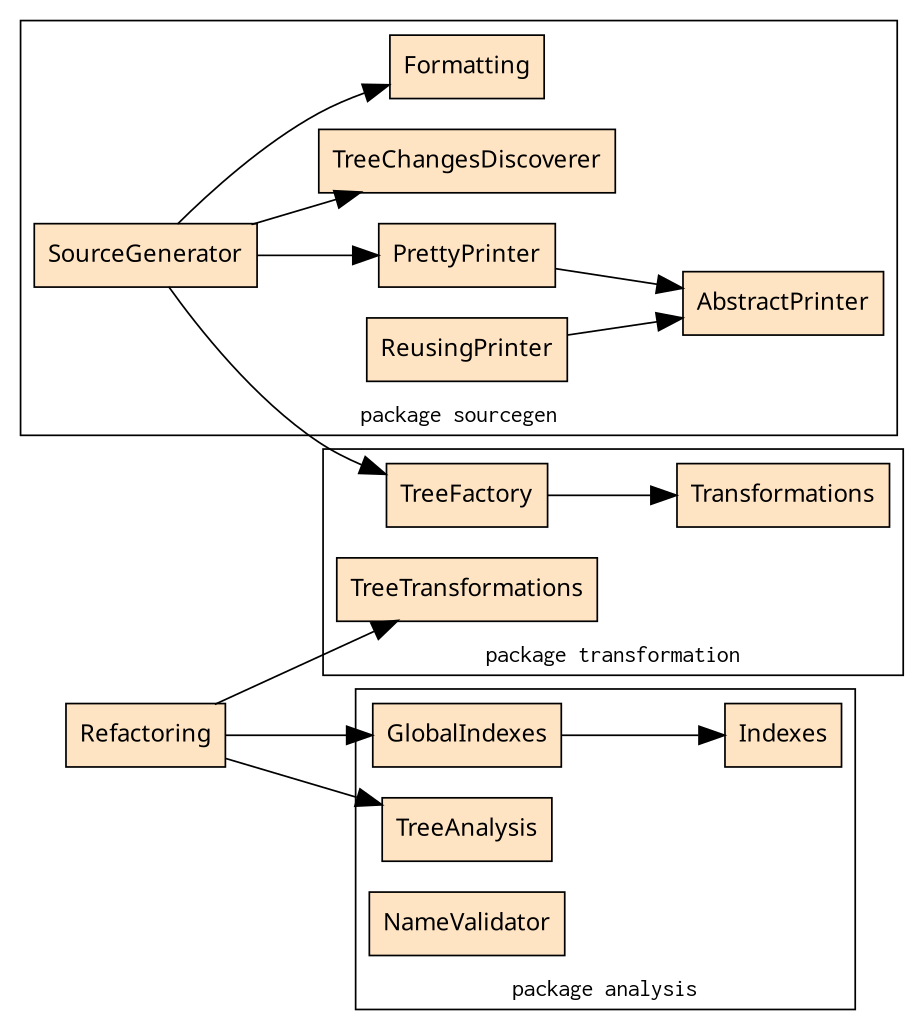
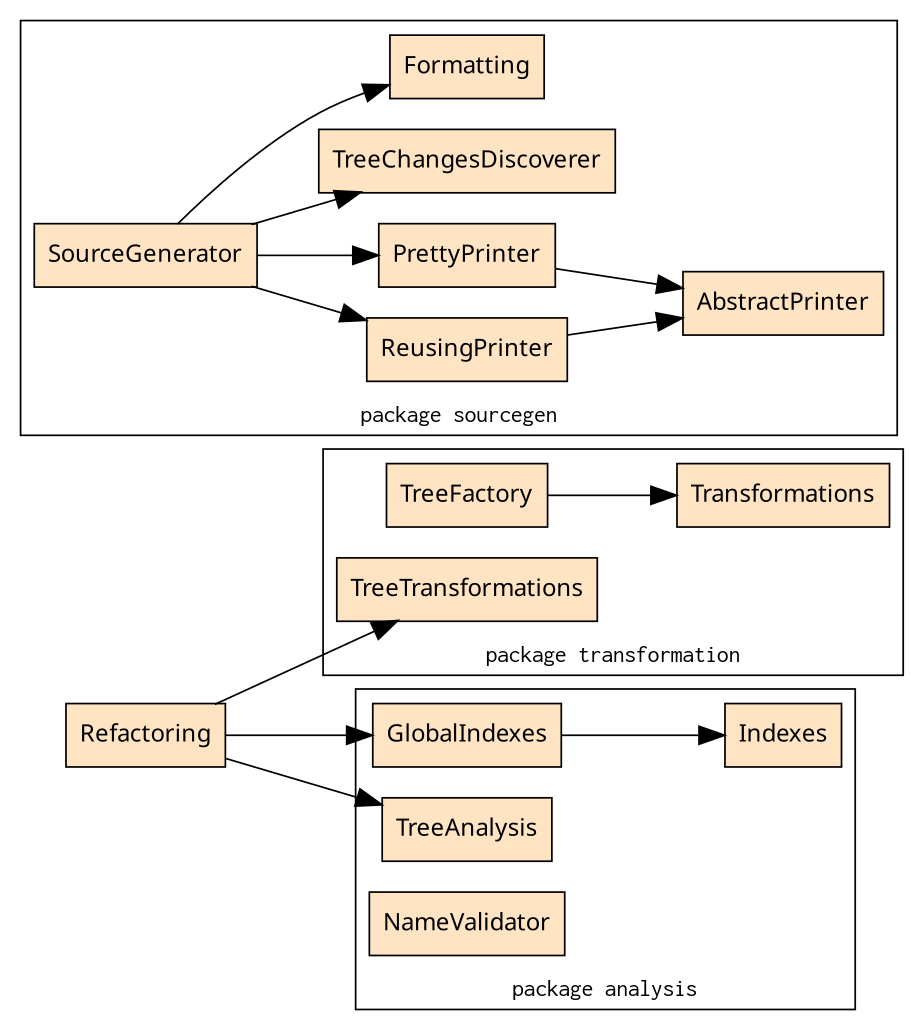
  digraph {
    compound=true
    fontname=Verdana
    rankdir=LR
    node [fillcolor=bisque fontname=Verdana shape=record style=filled]
    edge [arrowhead=normal arrowsize=1.5 fontname=Verdana]
    TreeTransformations
    Transformations
    TreeFactory
    GlobalIndexes
    Indexes
    TreeAnalysis
    NameValidator
    SourceGenerator
    ReusingPrinter
    PrettyPrinter
    TreeChangesDiscoverer
    Formatting
    AbstractPrinter
    Refactoring
    subgraph cluster_1 {
      fontname=Courier
      label="package transformation"
      labelloc=b
      TreeTransformations
      Transformations
      TreeFactory
    }
    subgraph cluster_2 {
      fontname=Courier
      label="package analysis"
      labelloc=b
      GlobalIndexes
      Indexes
      TreeAnalysis
      NameValidator
    }
    subgraph cluster_3 {
      fontname=Courier
      label="package sourcegen"
      labelloc=b
      SourceGenerator
      ReusingPrinter
      PrettyPrinter
      TreeChangesDiscoverer
      Formatting
      AbstractPrinter
    }
    TreeFactory -> Transformations
    GlobalIndexes -> Indexes
-   SourceGenerator -> TreeFactory
+   SourceGenerator -> ReusingPrinter
    SourceGenerator -> PrettyPrinter
    SourceGenerator -> TreeChangesDiscoverer
    SourceGenerator -> Formatting
    ReusingPrinter -> AbstractPrinter
    PrettyPrinter -> AbstractPrinter
    Refactoring -> TreeTransformations
    Refactoring -> GlobalIndexes
    Refactoring -> TreeAnalysis
  }
